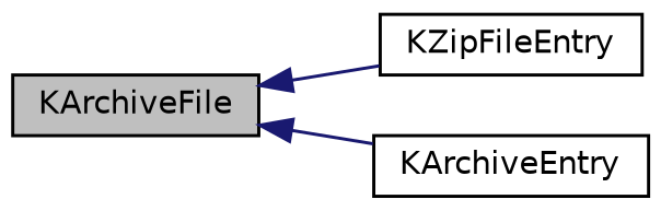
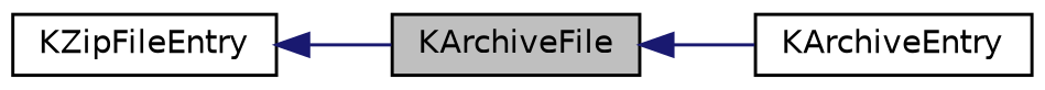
  digraph {
    rankdir=LR
    node [color=black fillcolor=white fontname=Helvetica fontsize=10 shape=record style=filled]
    edge [color=midnightblue dir=back fontname=Helvetica fontsize=10 labelfontname=Helvetica labelfontsize=10 style=solid]
    n1 [fillcolor=grey75 fontcolor=black height=0.2 label=KArchiveFile width=0.4]
    n2 [height=0.2 label=KZipFileEntry width=0.4]
    n3 [height=0.2 label=KArchiveEntry width=0.4]
-   n1 -> n2
+   n2 -> n1
    n1 -> n3
  }
